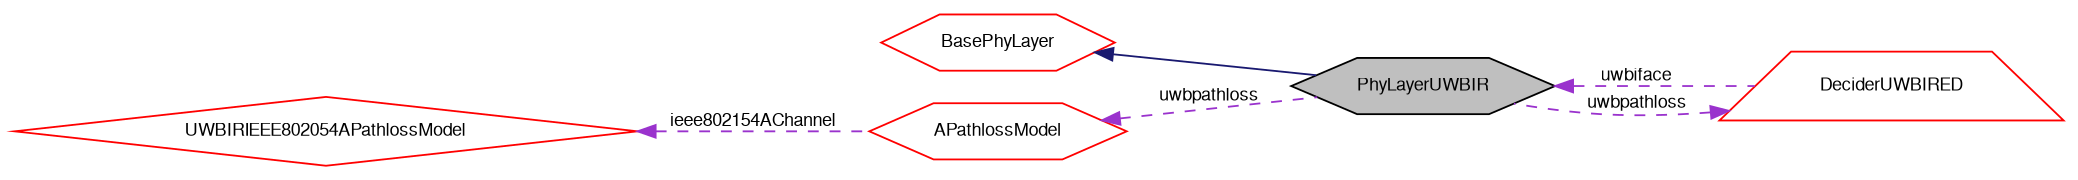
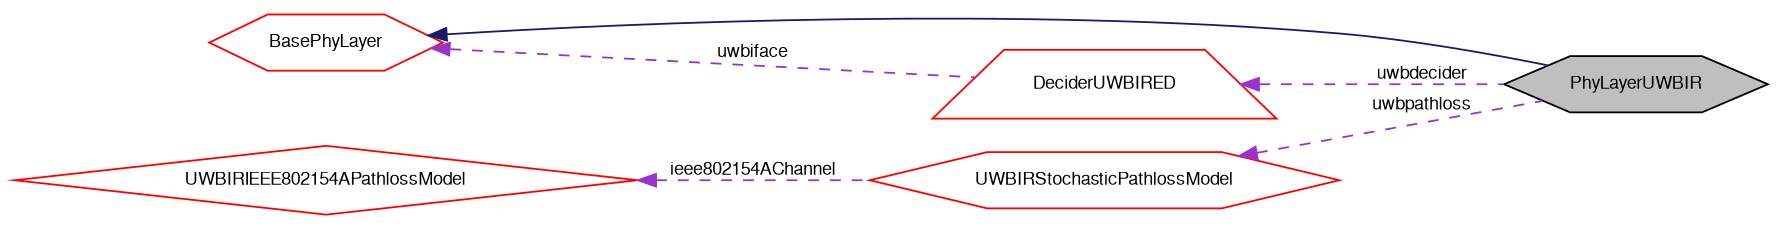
  digraph {
    rankdir=LR
    node [color=red fillcolor=white fontname=FreeSans fontsize=10 shape=hexagon style=filled]
    edge [color=darkorchid3 dir=back fontname=FreeSans fontsize=10 labelfontname=FreeSans labelfontsize=10 style=dashed]
    n1 [color=black fillcolor=grey75 fontcolor=black height=0.2 label=PhyLayerUWBIR width=0.4]
    n2 [height=0.2 label=DeciderUWBIRED shape=trapezium width=0.4]
    n3 [height=0.2 label=BasePhyLayer width=0.4]
-   n4 [height=0.2 label=UWBIRIEEE802054APathlossModel shape=diamond width=0.4]
-   n5 [height=0.2 label=APathlossModel width=0.4]
-   n1 -> n2 [label=uwbiface]
-   n2 -> n1 [label=uwbpathloss]
+   n4 [height=0.2 label=UWBIRIEEE802154APathlossModel shape=diamond width=0.4]
+   n5 [height=0.2 label=UWBIRStochasticPathlossModel width=0.4]
+   n3 -> n2 [label=uwbiface]
+   n2 -> n1 [label=uwbdecider]
    n3 -> n1 [color=midnightblue style=solid]
    n4 -> n5 [label=ieee802154AChannel]
    n5 -> n1 [label=uwbpathloss]
  }
